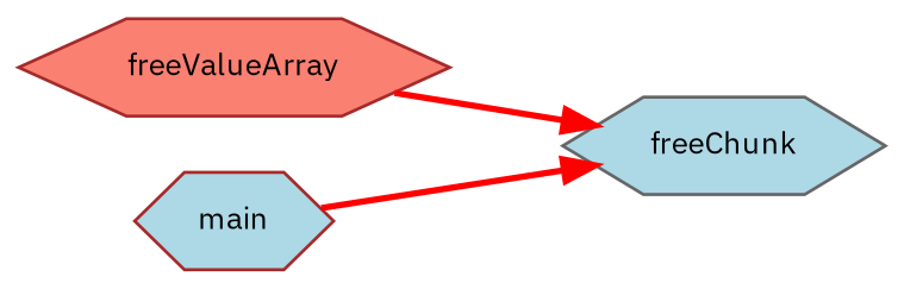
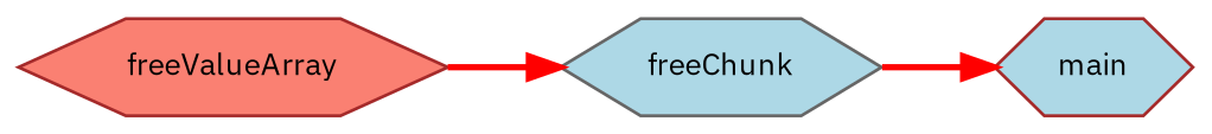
  digraph {
    fontname="IBM Plex Sans"
    rankdir=RL
    node [color=brown fillcolor=lightblue fontname="IBM Plex Sans" fontsize=10 shape=hexagon style=filled]
    edge [color=red dir=back fontname="IBM Plex Sans" fontsize=10 labelfontname=Helvetica labelfontsize=10 style=bold]
    n1 [fillcolor=salmon fontcolor=black height=0.2 label=freeValueArray width=0.4]
    n2 [color=gray40 height=0.2 label=freeChunk width=0.4]
    n3 [height=0.2 label=main width=0.4]
    n2 -> n1
-   n2 -> n3
+   n3 -> n2
  }
